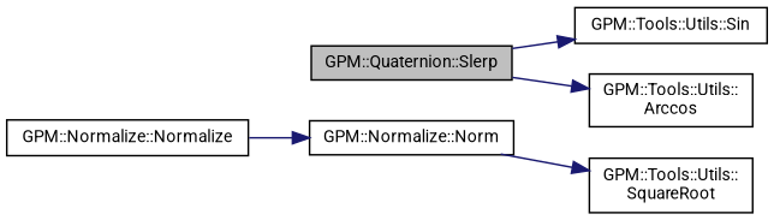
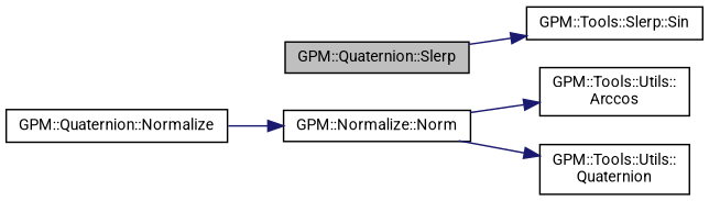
  digraph {
    fontname=Roboto
    rankdir=LR
    node [color=black fillcolor=white fontname=Roboto fontsize=10 shape=record style=filled]
    edge [color=midnightblue fontname=Roboto fontsize=10 labelfontname=Helvetica labelfontsize=10 style=solid]
    n1 [fillcolor=grey75 fontcolor=black height=0.2 label="GPM::Quaternion::Slerp" width=0.4]
    n2 [height=0.2 label="GPM::Tools::Utils::\lArccos" width=0.4]
-   n3 [height=0.2 label="GPM::Tools::Utils::Sin" width=0.4]
-   n4 [height=0.2 label="GPM::Normalize::Normalize" width=0.4]
+   n3 [height=0.2 label="GPM::Tools::Slerp::Sin" width=0.4]
+   n4 [height=0.2 label="GPM::Quaternion::Normalize" width=0.4]
    n5 [height=0.2 label="GPM::Normalize::Norm" width=0.4]
-   n6 [height=0.2 label="GPM::Tools::Utils::\lSquareRoot" width=0.4]
-   n1 -> n2
+   n6 [height=0.2 label="GPM::Tools::Utils::\lQuaternion" width=0.4]
+   n5 -> n2
    n1 -> n3
    n4 -> n5
    n5 -> n6
  }
